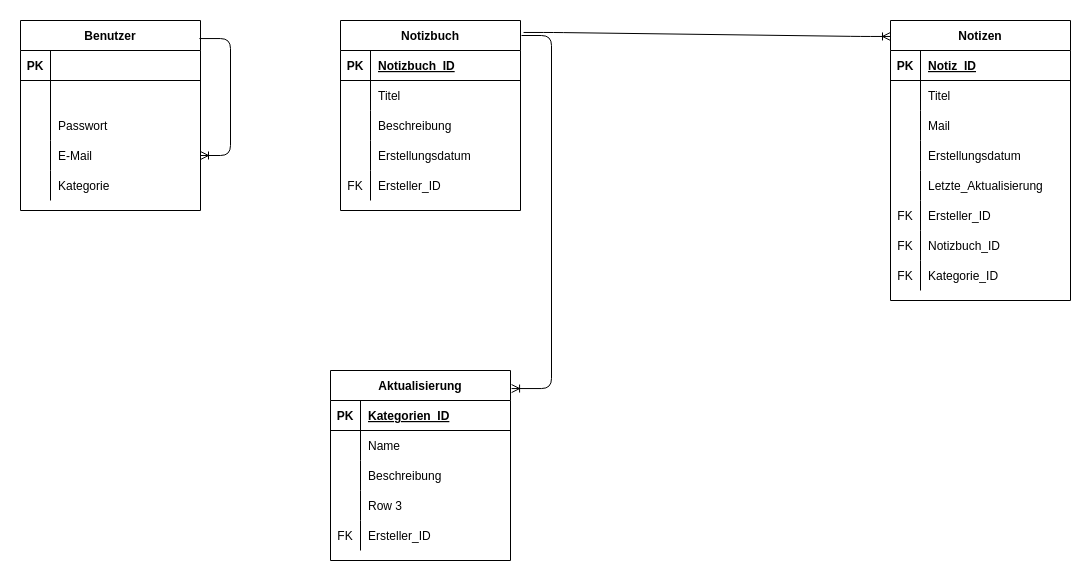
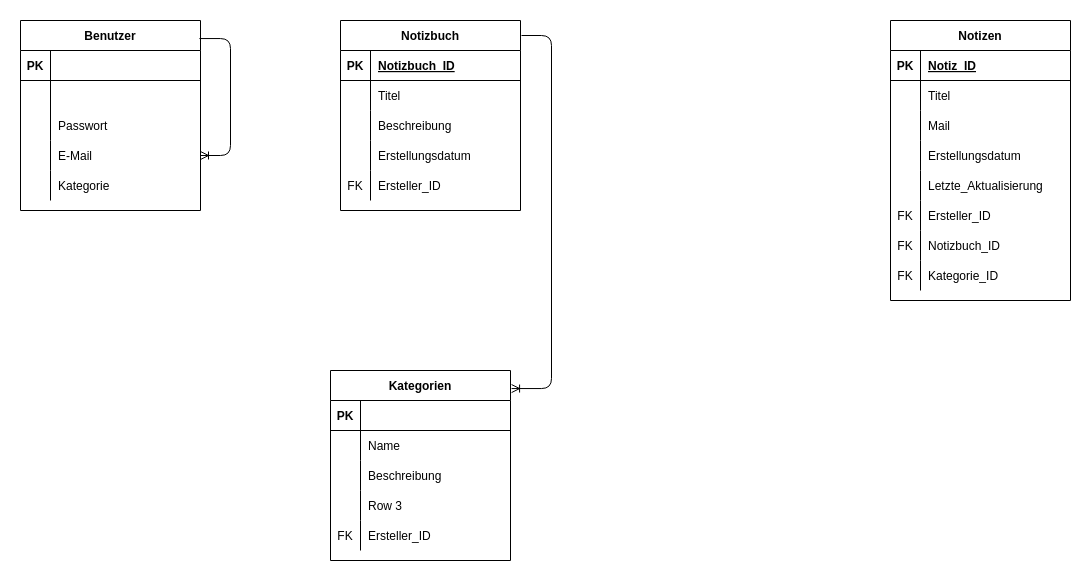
  <mxCell id="0" />
  <mxCell id="1" parent="0" />
  <mxCell id="2" value="Benutzer" style="shape=table;startSize=30;container=1;collapsible=1;childLayout=tableLayout;fixedRows=1;rowLines=0;fontStyle=1;align=center;resizeLast=1;" vertex="1" parent="1"><mxGeometry x="20" y="20" width="180" height="190" as="geometry" /></mxCell>
  <mxCell id="3" value="" style="shape=partialRectangle;collapsible=0;dropTarget=0;pointerEvents=0;fillColor=none;top=0;left=0;bottom=1;right=0;points=[[0,0.5],[1,0.5]];portConstraint=eastwest;" vertex="1" parent="2"><mxGeometry y="30" width="180" height="30" as="geometry" /></mxCell>
  <mxCell id="4" value="PK" style="shape=partialRectangle;connectable=0;fillColor=none;top=0;left=0;bottom=0;right=0;fontStyle=1;overflow=hidden;" vertex="1" parent="3"><mxGeometry width="30" height="30" as="geometry" /></mxCell>
  <mxCell id="5" value="" style="shape=partialRectangle;collapsible=0;dropTarget=0;pointerEvents=0;fillColor=none;top=0;left=0;bottom=0;right=0;points=[[0,0.5],[1,0.5]];portConstraint=eastwest;" vertex="1" parent="2"><mxGeometry y="60" width="180" height="30" as="geometry" /></mxCell>
  <mxCell id="6" value="" style="shape=partialRectangle;connectable=0;fillColor=none;top=0;left=0;bottom=0;right=0;editable=1;overflow=hidden;" vertex="1" parent="5"><mxGeometry width="30" height="30" as="geometry" /></mxCell>
  <mxCell id="7" value="" style="shape=partialRectangle;collapsible=0;dropTarget=0;pointerEvents=0;fillColor=none;top=0;left=0;bottom=0;right=0;points=[[0,0.5],[1,0.5]];portConstraint=eastwest;" vertex="1" parent="2"><mxGeometry y="90" width="180" height="30" as="geometry" /></mxCell>
  <mxCell id="8" value="" style="shape=partialRectangle;connectable=0;fillColor=none;top=0;left=0;bottom=0;right=0;editable=1;overflow=hidden;" vertex="1" parent="7"><mxGeometry width="30" height="30" as="geometry" /></mxCell>
  <mxCell id="9" value="Passwort" style="shape=partialRectangle;connectable=0;fillColor=none;top=0;left=0;bottom=0;right=0;align=left;spacingLeft=6;overflow=hidden;" vertex="1" parent="7"><mxGeometry x="30" width="150" height="30" as="geometry" /></mxCell>
  <mxCell id="10" value="" style="shape=partialRectangle;collapsible=0;dropTarget=0;pointerEvents=0;fillColor=none;top=0;left=0;bottom=0;right=0;points=[[0,0.5],[1,0.5]];portConstraint=eastwest;" vertex="1" parent="2"><mxGeometry y="120" width="180" height="30" as="geometry" /></mxCell>
  <mxCell id="11" value="" style="shape=partialRectangle;connectable=0;fillColor=none;top=0;left=0;bottom=0;right=0;editable=1;overflow=hidden;" vertex="1" parent="10"><mxGeometry width="30" height="30" as="geometry" /></mxCell>
  <mxCell id="12" value="E-Mail" style="shape=partialRectangle;connectable=0;fillColor=none;top=0;left=0;bottom=0;right=0;align=left;spacingLeft=6;overflow=hidden;" vertex="1" parent="10"><mxGeometry x="30" width="150" height="30" as="geometry" /></mxCell>
  <mxCell id="13" value="" style="shape=partialRectangle;collapsible=0;dropTarget=0;pointerEvents=0;fillColor=none;top=0;left=0;bottom=0;right=0;points=[[0,0.5],[1,0.5]];portConstraint=eastwest;" vertex="1" parent="2"><mxGeometry y="150" width="180" height="30" as="geometry" /></mxCell>
  <mxCell id="14" value="" style="shape=partialRectangle;connectable=0;fillColor=none;top=0;left=0;bottom=0;right=0;editable=1;overflow=hidden;" vertex="1" parent="13"><mxGeometry width="30" height="30" as="geometry" /></mxCell>
  <mxCell id="15" value="Kategorie" style="shape=partialRectangle;connectable=0;fillColor=none;top=0;left=0;bottom=0;right=0;align=left;spacingLeft=6;overflow=hidden;" vertex="1" parent="13"><mxGeometry x="30" width="150" height="30" as="geometry" /></mxCell>
  <mxCell id="16" value="Notizbuch" style="shape=table;startSize=30;container=1;collapsible=1;childLayout=tableLayout;fixedRows=1;rowLines=0;fontStyle=1;align=center;resizeLast=1;" vertex="1" parent="1"><mxGeometry x="340" y="20" width="180" height="190" as="geometry" /></mxCell>
  <mxCell id="17" value="" style="shape=partialRectangle;collapsible=0;dropTarget=0;pointerEvents=0;fillColor=none;top=0;left=0;bottom=1;right=0;points=[[0,0.5],[1,0.5]];portConstraint=eastwest;" vertex="1" parent="16"><mxGeometry y="30" width="180" height="30" as="geometry" /></mxCell>
  <mxCell id="18" value="PK" style="shape=partialRectangle;connectable=0;fillColor=none;top=0;left=0;bottom=0;right=0;fontStyle=1;overflow=hidden;" vertex="1" parent="17"><mxGeometry width="30" height="30" as="geometry" /></mxCell>
  <mxCell id="19" value="Notizbuch_ID" style="shape=partialRectangle;connectable=0;fillColor=none;top=0;left=0;bottom=0;right=0;align=left;spacingLeft=6;fontStyle=5;overflow=hidden;" vertex="1" parent="17"><mxGeometry x="30" width="150" height="30" as="geometry" /></mxCell>
  <mxCell id="20" value="" style="shape=partialRectangle;collapsible=0;dropTarget=0;pointerEvents=0;fillColor=none;top=0;left=0;bottom=0;right=0;points=[[0,0.5],[1,0.5]];portConstraint=eastwest;" vertex="1" parent="16"><mxGeometry y="60" width="180" height="30" as="geometry" /></mxCell>
  <mxCell id="21" value="" style="shape=partialRectangle;connectable=0;fillColor=none;top=0;left=0;bottom=0;right=0;editable=1;overflow=hidden;" vertex="1" parent="20"><mxGeometry width="30" height="30" as="geometry" /></mxCell>
  <mxCell id="22" value="Titel" style="shape=partialRectangle;connectable=0;fillColor=none;top=0;left=0;bottom=0;right=0;align=left;spacingLeft=6;overflow=hidden;" vertex="1" parent="20"><mxGeometry x="30" width="150" height="30" as="geometry" /></mxCell>
  <mxCell id="23" value="" style="shape=partialRectangle;collapsible=0;dropTarget=0;pointerEvents=0;fillColor=none;top=0;left=0;bottom=0;right=0;points=[[0,0.5],[1,0.5]];portConstraint=eastwest;" vertex="1" parent="16"><mxGeometry y="90" width="180" height="30" as="geometry" /></mxCell>
  <mxCell id="24" value="" style="shape=partialRectangle;connectable=0;fillColor=none;top=0;left=0;bottom=0;right=0;editable=1;overflow=hidden;" vertex="1" parent="23"><mxGeometry width="30" height="30" as="geometry" /></mxCell>
  <mxCell id="25" value="Beschreibung" style="shape=partialRectangle;connectable=0;fillColor=none;top=0;left=0;bottom=0;right=0;align=left;spacingLeft=6;overflow=hidden;" vertex="1" parent="23"><mxGeometry x="30" width="150" height="30" as="geometry" /></mxCell>
  <mxCell id="26" value="" style="shape=partialRectangle;collapsible=0;dropTarget=0;pointerEvents=0;fillColor=none;top=0;left=0;bottom=0;right=0;points=[[0,0.5],[1,0.5]];portConstraint=eastwest;" vertex="1" parent="16"><mxGeometry y="120" width="180" height="30" as="geometry" /></mxCell>
  <mxCell id="27" value="" style="shape=partialRectangle;connectable=0;fillColor=none;top=0;left=0;bottom=0;right=0;editable=1;overflow=hidden;" vertex="1" parent="26"><mxGeometry width="30" height="30" as="geometry" /></mxCell>
  <mxCell id="28" value="Erstellungsdatum" style="shape=partialRectangle;connectable=0;fillColor=none;top=0;left=0;bottom=0;right=0;align=left;spacingLeft=6;overflow=hidden;" vertex="1" parent="26"><mxGeometry x="30" width="150" height="30" as="geometry" /></mxCell>
  <mxCell id="29" value="" style="shape=partialRectangle;collapsible=0;dropTarget=0;pointerEvents=0;fillColor=none;top=0;left=0;bottom=0;right=0;points=[[0,0.5],[1,0.5]];portConstraint=eastwest;" vertex="1" parent="16"><mxGeometry y="150" width="180" height="30" as="geometry" /></mxCell>
  <mxCell id="30" value="FK" style="shape=partialRectangle;connectable=0;fillColor=none;top=0;left=0;bottom=0;right=0;fontStyle=0;overflow=hidden;" vertex="1" parent="29"><mxGeometry width="30" height="30" as="geometry" /></mxCell>
  <mxCell id="31" value="Ersteller_ID" style="shape=partialRectangle;connectable=0;fillColor=none;top=0;left=0;bottom=0;right=0;align=left;spacingLeft=6;fontStyle=0;overflow=hidden;" vertex="1" parent="29"><mxGeometry x="30" width="150" height="30" as="geometry" /></mxCell>
- <mxCell id="32" value="Aktualisierung" style="shape=table;startSize=30;container=1;collapsible=1;childLayout=tableLayout;fixedRows=1;rowLines=0;fontStyle=1;align=center;resizeLast=1;" vertex="1" parent="1"><mxGeometry x="330" y="370" width="180" height="190" as="geometry" /></mxCell>
+ <mxCell id="32" value="Kategorien" style="shape=table;startSize=30;container=1;collapsible=1;childLayout=tableLayout;fixedRows=1;rowLines=0;fontStyle=1;align=center;resizeLast=1;" vertex="1" parent="1"><mxGeometry x="330" y="370" width="180" height="190" as="geometry" /></mxCell>
  <mxCell id="33" value="" style="shape=partialRectangle;collapsible=0;dropTarget=0;pointerEvents=0;fillColor=none;top=0;left=0;bottom=1;right=0;points=[[0,0.5],[1,0.5]];portConstraint=eastwest;" vertex="1" parent="32"><mxGeometry y="30" width="180" height="30" as="geometry" /></mxCell>
  <mxCell id="34" value="PK" style="shape=partialRectangle;connectable=0;fillColor=none;top=0;left=0;bottom=0;right=0;fontStyle=1;overflow=hidden;" vertex="1" parent="33"><mxGeometry width="30" height="30" as="geometry" /></mxCell>
- <mxCell id="35" value="Kategorien_ID" style="shape=partialRectangle;connectable=0;fillColor=none;top=0;left=0;bottom=0;right=0;align=left;spacingLeft=6;fontStyle=5;overflow=hidden;" vertex="1" parent="33"><mxGeometry x="30" width="150" height="30" as="geometry" /></mxCell>
  <mxCell id="36" value="" style="shape=partialRectangle;collapsible=0;dropTarget=0;pointerEvents=0;fillColor=none;top=0;left=0;bottom=0;right=0;points=[[0,0.5],[1,0.5]];portConstraint=eastwest;" vertex="1" parent="32"><mxGeometry y="60" width="180" height="30" as="geometry" /></mxCell>
  <mxCell id="37" value="" style="shape=partialRectangle;connectable=0;fillColor=none;top=0;left=0;bottom=0;right=0;editable=1;overflow=hidden;" vertex="1" parent="36"><mxGeometry width="30" height="30" as="geometry" /></mxCell>
  <mxCell id="38" value="Name" style="shape=partialRectangle;connectable=0;fillColor=none;top=0;left=0;bottom=0;right=0;align=left;spacingLeft=6;overflow=hidden;" vertex="1" parent="36"><mxGeometry x="30" width="150" height="30" as="geometry" /></mxCell>
  <mxCell id="39" value="" style="shape=partialRectangle;collapsible=0;dropTarget=0;pointerEvents=0;fillColor=none;top=0;left=0;bottom=0;right=0;points=[[0,0.5],[1,0.5]];portConstraint=eastwest;" vertex="1" parent="32"><mxGeometry y="90" width="180" height="30" as="geometry" /></mxCell>
  <mxCell id="40" value="" style="shape=partialRectangle;connectable=0;fillColor=none;top=0;left=0;bottom=0;right=0;editable=1;overflow=hidden;" vertex="1" parent="39"><mxGeometry width="30" height="30" as="geometry" /></mxCell>
  <mxCell id="41" value="Beschreibung" style="shape=partialRectangle;connectable=0;fillColor=none;top=0;left=0;bottom=0;right=0;align=left;spacingLeft=6;overflow=hidden;" vertex="1" parent="39"><mxGeometry x="30" width="150" height="30" as="geometry" /></mxCell>
  <mxCell id="42" value="" style="shape=partialRectangle;collapsible=0;dropTarget=0;pointerEvents=0;fillColor=none;top=0;left=0;bottom=0;right=0;points=[[0,0.5],[1,0.5]];portConstraint=eastwest;" vertex="1" parent="32"><mxGeometry y="120" width="180" height="30" as="geometry" /></mxCell>
  <mxCell id="43" value="" style="shape=partialRectangle;connectable=0;fillColor=none;top=0;left=0;bottom=0;right=0;editable=1;overflow=hidden;" vertex="1" parent="42"><mxGeometry width="30" height="30" as="geometry" /></mxCell>
  <mxCell id="44" value="Row 3" style="shape=partialRectangle;connectable=0;fillColor=none;top=0;left=0;bottom=0;right=0;align=left;spacingLeft=6;overflow=hidden;" vertex="1" parent="42"><mxGeometry x="30" width="150" height="30" as="geometry" /></mxCell>
  <mxCell id="45" value="" style="shape=partialRectangle;collapsible=0;dropTarget=0;pointerEvents=0;fillColor=none;top=0;left=0;bottom=0;right=0;points=[[0,0.5],[1,0.5]];portConstraint=eastwest;" vertex="1" parent="32"><mxGeometry y="150" width="180" height="30" as="geometry" /></mxCell>
  <mxCell id="46" value="FK" style="shape=partialRectangle;connectable=0;fillColor=none;top=0;left=0;bottom=0;right=0;fontStyle=0;overflow=hidden;" vertex="1" parent="45"><mxGeometry width="30" height="30" as="geometry" /></mxCell>
  <mxCell id="47" value="Ersteller_ID" style="shape=partialRectangle;connectable=0;fillColor=none;top=0;left=0;bottom=0;right=0;align=left;spacingLeft=6;fontStyle=0;overflow=hidden;" vertex="1" parent="45"><mxGeometry x="30" width="150" height="30" as="geometry" /></mxCell>
  <mxCell id="48" value="Notizen" style="shape=table;startSize=30;container=1;collapsible=1;childLayout=tableLayout;fixedRows=1;rowLines=0;fontStyle=1;align=center;resizeLast=1;" vertex="1" parent="1"><mxGeometry x="890" y="20" width="180" height="280" as="geometry" /></mxCell>
  <mxCell id="49" value="" style="shape=partialRectangle;collapsible=0;dropTarget=0;pointerEvents=0;fillColor=none;top=0;left=0;bottom=1;right=0;points=[[0,0.5],[1,0.5]];portConstraint=eastwest;" vertex="1" parent="48"><mxGeometry y="30" width="180" height="30" as="geometry" /></mxCell>
  <mxCell id="50" value="PK" style="shape=partialRectangle;connectable=0;fillColor=none;top=0;left=0;bottom=0;right=0;fontStyle=1;overflow=hidden;" vertex="1" parent="49"><mxGeometry width="30" height="30" as="geometry" /></mxCell>
  <mxCell id="51" value="Notiz_ID" style="shape=partialRectangle;connectable=0;fillColor=none;top=0;left=0;bottom=0;right=0;align=left;spacingLeft=6;fontStyle=5;overflow=hidden;" vertex="1" parent="49"><mxGeometry x="30" width="150" height="30" as="geometry" /></mxCell>
  <mxCell id="52" value="" style="shape=partialRectangle;collapsible=0;dropTarget=0;pointerEvents=0;fillColor=none;top=0;left=0;bottom=0;right=0;points=[[0,0.5],[1,0.5]];portConstraint=eastwest;" vertex="1" parent="48"><mxGeometry y="60" width="180" height="30" as="geometry" /></mxCell>
  <mxCell id="53" value="" style="shape=partialRectangle;connectable=0;fillColor=none;top=0;left=0;bottom=0;right=0;editable=1;overflow=hidden;" vertex="1" parent="52"><mxGeometry width="30" height="30" as="geometry" /></mxCell>
  <mxCell id="54" value="Titel" style="shape=partialRectangle;connectable=0;fillColor=none;top=0;left=0;bottom=0;right=0;align=left;spacingLeft=6;overflow=hidden;" vertex="1" parent="52"><mxGeometry x="30" width="150" height="30" as="geometry" /></mxCell>
  <mxCell id="55" value="" style="shape=partialRectangle;collapsible=0;dropTarget=0;pointerEvents=0;fillColor=none;top=0;left=0;bottom=0;right=0;points=[[0,0.5],[1,0.5]];portConstraint=eastwest;" vertex="1" parent="48"><mxGeometry y="90" width="180" height="30" as="geometry" /></mxCell>
  <mxCell id="56" value="" style="shape=partialRectangle;connectable=0;fillColor=none;top=0;left=0;bottom=0;right=0;editable=1;overflow=hidden;" vertex="1" parent="55"><mxGeometry width="30" height="30" as="geometry" /></mxCell>
  <mxCell id="57" value="Mail" style="shape=partialRectangle;connectable=0;fillColor=none;top=0;left=0;bottom=0;right=0;align=left;spacingLeft=6;overflow=hidden;" vertex="1" parent="55"><mxGeometry x="30" width="150" height="30" as="geometry" /></mxCell>
  <mxCell id="58" value="" style="shape=partialRectangle;collapsible=0;dropTarget=0;pointerEvents=0;fillColor=none;top=0;left=0;bottom=0;right=0;points=[[0,0.5],[1,0.5]];portConstraint=eastwest;" vertex="1" parent="48"><mxGeometry y="120" width="180" height="30" as="geometry" /></mxCell>
  <mxCell id="59" value="" style="shape=partialRectangle;connectable=0;fillColor=none;top=0;left=0;bottom=0;right=0;editable=1;overflow=hidden;" vertex="1" parent="58"><mxGeometry width="30" height="30" as="geometry" /></mxCell>
  <mxCell id="60" value="Erstellungsdatum" style="shape=partialRectangle;connectable=0;fillColor=none;top=0;left=0;bottom=0;right=0;align=left;spacingLeft=6;overflow=hidden;" vertex="1" parent="58"><mxGeometry x="30" width="150" height="30" as="geometry" /></mxCell>
  <mxCell id="61" value="" style="shape=partialRectangle;collapsible=0;dropTarget=0;pointerEvents=0;fillColor=none;top=0;left=0;bottom=0;right=0;points=[[0,0.5],[1,0.5]];portConstraint=eastwest;" vertex="1" parent="48"><mxGeometry y="150" width="180" height="30" as="geometry" /></mxCell>
  <mxCell id="62" value="" style="shape=partialRectangle;connectable=0;fillColor=none;top=0;left=0;bottom=0;right=0;editable=1;overflow=hidden;" vertex="1" parent="61"><mxGeometry width="30" height="30" as="geometry" /></mxCell>
  <mxCell id="63" value="Letzte_Aktualisierung" style="shape=partialRectangle;connectable=0;fillColor=none;top=0;left=0;bottom=0;right=0;align=left;spacingLeft=6;overflow=hidden;" vertex="1" parent="61"><mxGeometry x="30" width="150" height="30" as="geometry" /></mxCell>
  <mxCell id="64" value="" style="shape=partialRectangle;collapsible=0;dropTarget=0;pointerEvents=0;fillColor=none;top=0;left=0;bottom=0;right=0;points=[[0,0.5],[1,0.5]];portConstraint=eastwest;" vertex="1" parent="48"><mxGeometry y="180" width="180" height="30" as="geometry" /></mxCell>
  <mxCell id="65" value="FK" style="shape=partialRectangle;connectable=0;fillColor=none;top=0;left=0;bottom=0;right=0;fontStyle=0;overflow=hidden;" vertex="1" parent="64"><mxGeometry width="30" height="30" as="geometry" /></mxCell>
  <mxCell id="66" value="Ersteller_ID" style="shape=partialRectangle;connectable=0;fillColor=none;top=0;left=0;bottom=0;right=0;align=left;spacingLeft=6;fontStyle=0;overflow=hidden;" vertex="1" parent="64"><mxGeometry x="30" width="150" height="30" as="geometry" /></mxCell>
  <mxCell id="67" value="" style="shape=partialRectangle;collapsible=0;dropTarget=0;pointerEvents=0;fillColor=none;top=0;left=0;bottom=0;right=0;points=[[0,0.5],[1,0.5]];portConstraint=eastwest;" vertex="1" parent="48"><mxGeometry y="210" width="180" height="30" as="geometry" /></mxCell>
  <mxCell id="68" value="FK" style="shape=partialRectangle;connectable=0;fillColor=none;top=0;left=0;bottom=0;right=0;fontStyle=0;overflow=hidden;" vertex="1" parent="67"><mxGeometry width="30" height="30" as="geometry" /></mxCell>
  <mxCell id="69" value="Notizbuch_ID" style="shape=partialRectangle;connectable=0;fillColor=none;top=0;left=0;bottom=0;right=0;align=left;spacingLeft=6;fontStyle=0;overflow=hidden;" vertex="1" parent="67"><mxGeometry x="30" width="150" height="30" as="geometry" /></mxCell>
  <mxCell id="70" value="" style="shape=partialRectangle;collapsible=0;dropTarget=0;pointerEvents=0;fillColor=none;top=0;left=0;bottom=0;right=0;points=[[0,0.5],[1,0.5]];portConstraint=eastwest;" vertex="1" parent="48"><mxGeometry y="240" width="180" height="30" as="geometry" /></mxCell>
  <mxCell id="71" value="FK" style="shape=partialRectangle;connectable=0;fillColor=none;top=0;left=0;bottom=0;right=0;fontStyle=0;overflow=hidden;" vertex="1" parent="70"><mxGeometry width="30" height="30" as="geometry" /></mxCell>
  <mxCell id="72" value="Kategorie_ID" style="shape=partialRectangle;connectable=0;fillColor=none;top=0;left=0;bottom=0;right=0;align=left;spacingLeft=6;fontStyle=0;overflow=hidden;" vertex="1" parent="70"><mxGeometry x="30" width="150" height="30" as="geometry" /></mxCell>
  <mxCell id="73" value="" style="edgeStyle=entityRelationEdgeStyle;fontSize=12;html=1;endArrow=ERoneToMany;exitX=0.994;exitY=0.095;exitDx=0;exitDy=0;exitPerimeter=0;" edge="1" parent="1" source="2" target="12"><mxGeometry width="100" height="100" relative="1" as="geometry"><mxPoint x="530" y="230" as="sourcePoint" /><mxPoint x="630" y="130" as="targetPoint" /></mxGeometry></mxCell>
- <mxCell id="74" value="" style="edgeStyle=entityRelationEdgeStyle;fontSize=12;html=1;endArrow=ERoneToMany;entryX=0;entryY=0.057;entryDx=0;entryDy=0;entryPerimeter=0;exitX=1.017;exitY=0.063;exitDx=0;exitDy=0;exitPerimeter=0;" edge="1" parent="1" source="16" target="48"><mxGeometry width="100" height="100" relative="1" as="geometry"><mxPoint x="530" y="230" as="sourcePoint" /><mxPoint x="630" y="130" as="targetPoint" /></mxGeometry></mxCell>
  <mxCell id="75" value="" style="edgeStyle=entityRelationEdgeStyle;fontSize=12;html=1;endArrow=ERoneToMany;entryX=1.006;entryY=0.095;entryDx=0;entryDy=0;entryPerimeter=0;" edge="1" parent="1" target="32"><mxGeometry width="100" height="100" relative="1" as="geometry"><mxPoint x="521" y="35" as="sourcePoint" /><mxPoint x="630" y="130" as="targetPoint" /></mxGeometry></mxCell>
